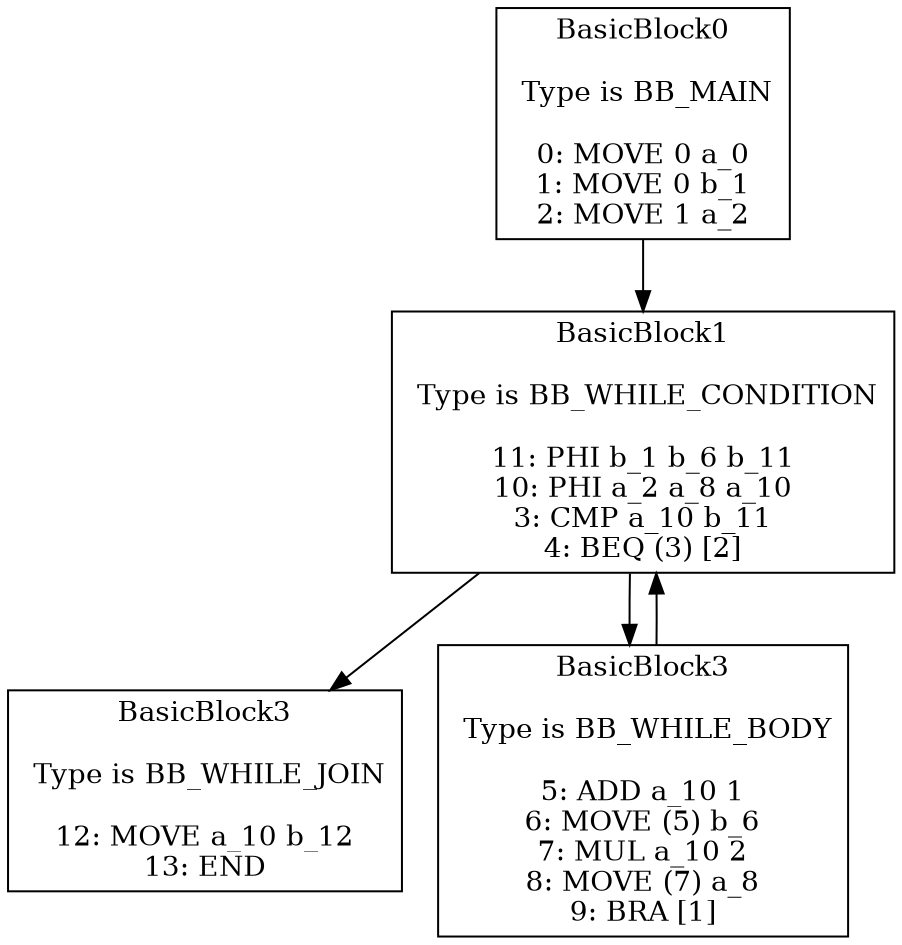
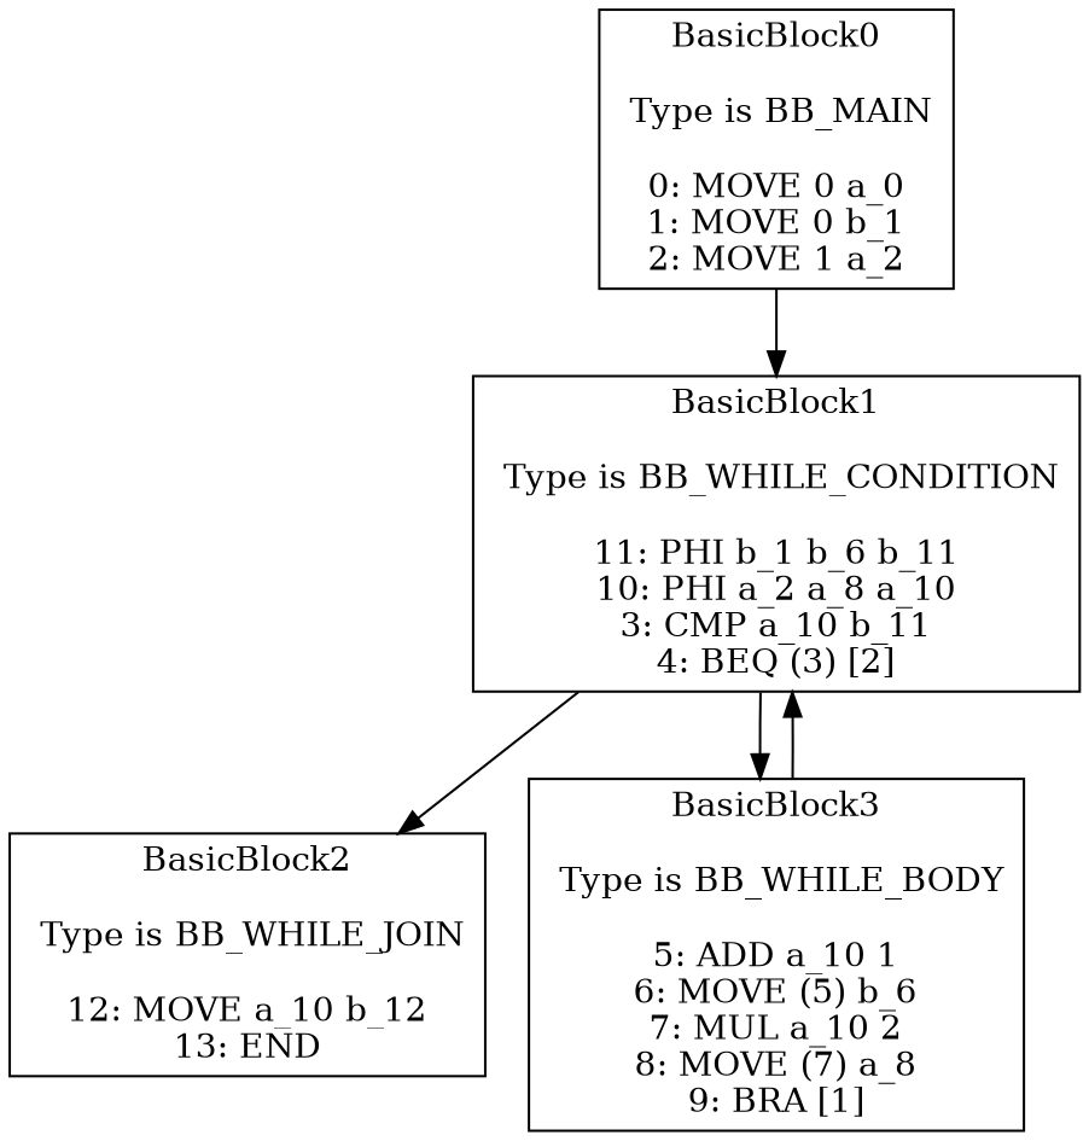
  digraph {
    node [shape=box]
    n1 [label="BasicBlock0\n\n Type is BB_MAIN\n\n0: MOVE 0 a_0\n1: MOVE 0 b_1\n2: MOVE 1 a_2\n"]
    n2 [label="BasicBlock1\n\n Type is BB_WHILE_CONDITION\n\n11: PHI b_1 b_6 b_11\n10: PHI a_2 a_8 a_10\n3: CMP a_10 b_11\n4: BEQ (3) [2]\n"]
-   n3 [label="BasicBlock3\n\n Type is BB_WHILE_JOIN\n\n12: MOVE a_10 b_12\n13: END\n"]
+   n3 [label="BasicBlock2\n\n Type is BB_WHILE_JOIN\n\n12: MOVE a_10 b_12\n13: END\n"]
    n4 [label="BasicBlock3\n\n Type is BB_WHILE_BODY\n\n5: ADD a_10 1\n6: MOVE (5) b_6\n7: MUL a_10 2\n8: MOVE (7) a_8\n9: BRA [1]\n"]
    n1 -> n2
    n2 -> n3
    n2 -> n4
    n4 -> n2
  }
